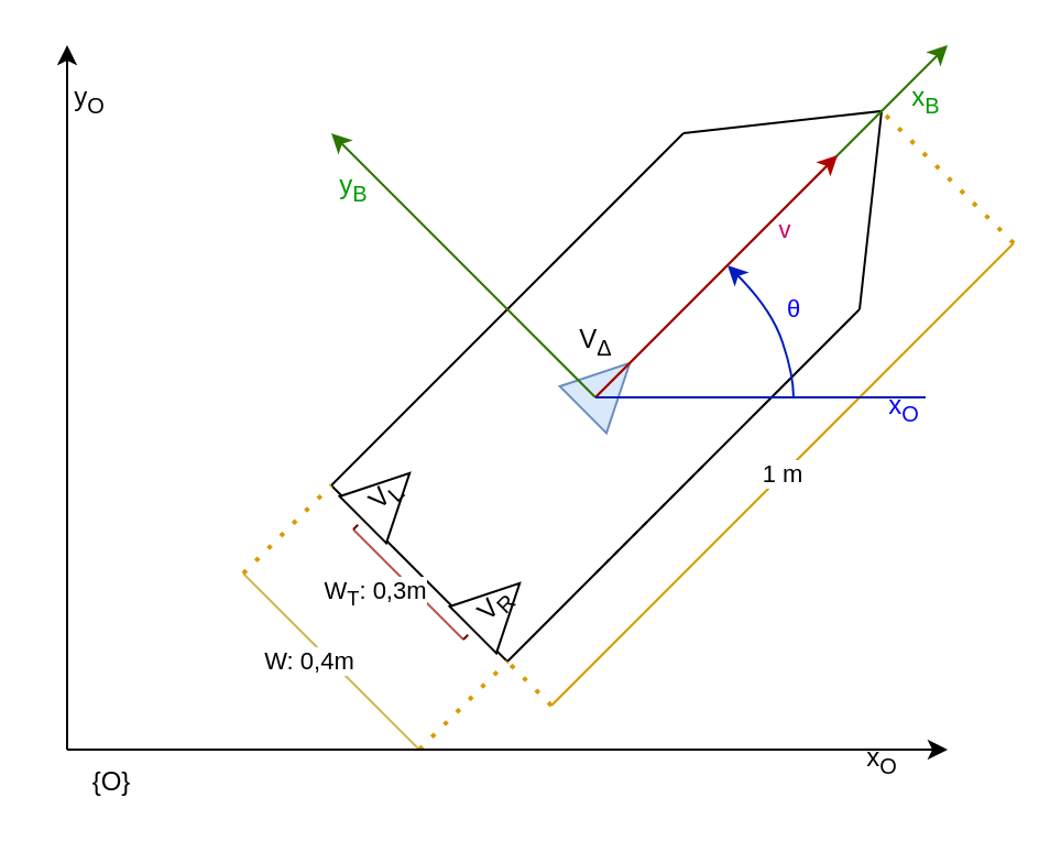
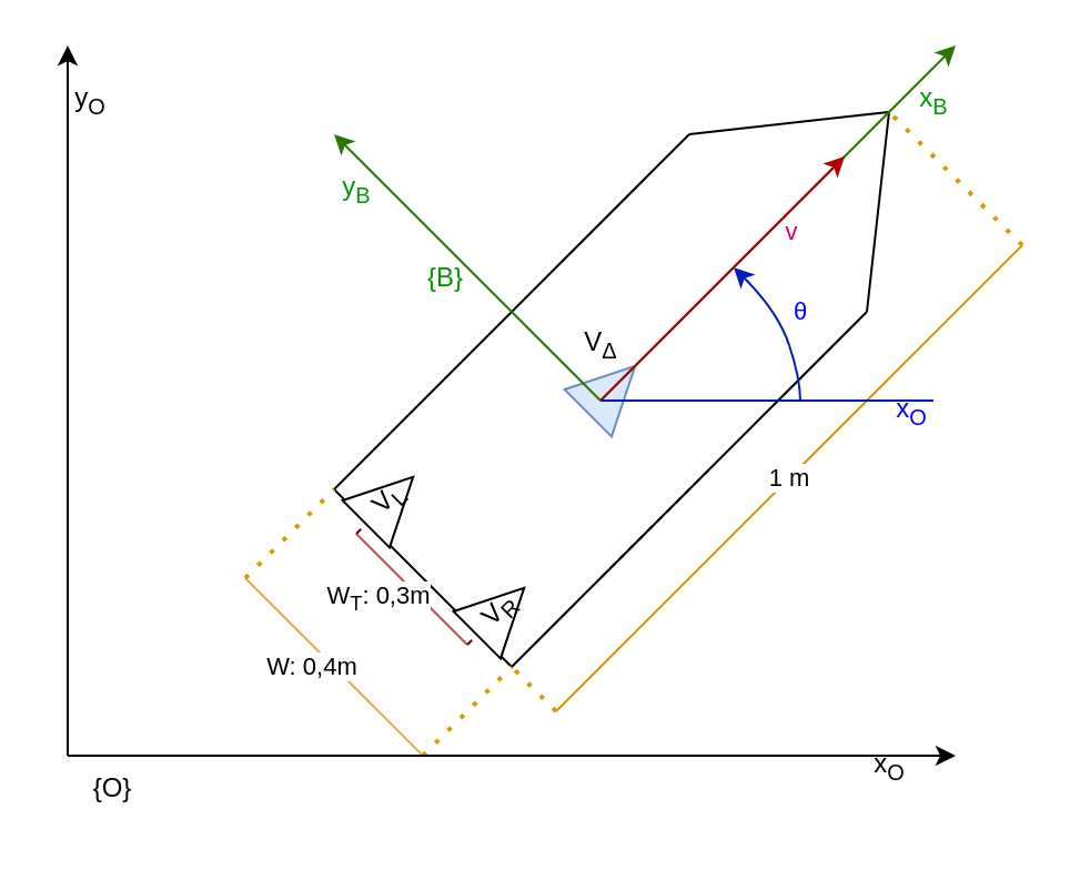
  <mxCell id="0" />
  <mxCell id="1" parent="0" />
  <mxCell id="2" value="" style="endArrow=none;html=1;rounded=0;" parent="1" edge="1"><mxGeometry width="50" height="50" relative="1" as="geometry"><mxPoint x="150" y="220" as="sourcePoint" /><mxPoint x="310" y="60" as="targetPoint" /></mxGeometry></mxCell>
  <mxCell id="3" value="" style="endArrow=none;html=1;rounded=0;" parent="1" edge="1"><mxGeometry width="50" height="50" relative="1" as="geometry"><mxPoint x="230" y="300" as="sourcePoint" /><mxPoint x="390" y="140" as="targetPoint" /></mxGeometry></mxCell>
  <mxCell id="4" value="" style="endArrow=none;html=1;rounded=0;" parent="1" edge="1"><mxGeometry width="50" height="50" relative="1" as="geometry"><mxPoint x="310" y="60" as="sourcePoint" /><mxPoint x="390" y="140" as="targetPoint" /><Array as="points"><mxPoint x="400" y="50" /></Array></mxGeometry></mxCell>
  <mxCell id="5" value="" style="endArrow=none;html=1;rounded=0;" parent="1" edge="1"><mxGeometry width="50" height="50" relative="1" as="geometry"><mxPoint x="230" y="300" as="sourcePoint" /><mxPoint x="150" y="220" as="targetPoint" /></mxGeometry></mxCell>
  <mxCell id="6" value="" style="triangle;whiteSpace=wrap;html=1;rotation=-45;fillColor=#dae8fc;strokeColor=#6c8ebf;" parent="1" vertex="1"><mxGeometry x="260" y="160" width="30" height="30" as="geometry" /></mxCell>
  <mxCell id="7" value="V&lt;sub&gt;R&lt;/sub&gt;" style="triangle;whiteSpace=wrap;html=1;rotation=-45;" parent="1" vertex="1"><mxGeometry x="210" y="260" width="30" height="30" as="geometry" /></mxCell>
  <mxCell id="8" value="W&lt;sub&gt;T&lt;/sub&gt;: 0,3m" style="endArrow=none;html=1;rounded=0;fillColor=#f8cecc;strokeColor=#b85450;" parent="1" edge="1"><mxGeometry x="0.2" y="14" width="50" height="50" relative="1" as="geometry"><mxPoint x="210" y="290" as="sourcePoint" /><mxPoint x="160" y="240" as="targetPoint" /><mxPoint as="offset" /></mxGeometry></mxCell>
  <mxCell id="9" value="W: 0,4m" style="endArrow=none;html=1;rounded=0;fillColor=#fff2cc;strokeColor=#d6b656;" parent="1" edge="1"><mxGeometry x="0.125" y="7" width="50" height="50" relative="1" as="geometry"><mxPoint x="190" y="340" as="sourcePoint" /><mxPoint x="110" y="260" as="targetPoint" /><mxPoint as="offset" /></mxGeometry></mxCell>
  <mxCell id="10" value="" style="endArrow=none;dashed=1;html=1;dashPattern=1 3;strokeWidth=2;rounded=0;fillColor=#ffe6cc;strokeColor=#d79b00;" parent="1" edge="1"><mxGeometry width="50" height="50" relative="1" as="geometry"><mxPoint x="190" y="340" as="sourcePoint" /><mxPoint x="230" y="300" as="targetPoint" /></mxGeometry></mxCell>
  <mxCell id="11" value="" style="endArrow=none;dashed=1;html=1;dashPattern=1 3;strokeWidth=2;rounded=0;fillColor=#ffe6cc;strokeColor=#d79b00;" parent="1" edge="1"><mxGeometry width="50" height="50" relative="1" as="geometry"><mxPoint x="110" y="260" as="sourcePoint" /><mxPoint x="150" y="220" as="targetPoint" /></mxGeometry></mxCell>
  <mxCell id="12" value="1 m" style="endArrow=none;html=1;rounded=0;fillColor=#ffe6cc;strokeColor=#d79b00;" parent="1" edge="1"><mxGeometry width="50" height="50" relative="1" as="geometry"><mxPoint x="250" y="320" as="sourcePoint" /><mxPoint x="460" y="110" as="targetPoint" /></mxGeometry></mxCell>
  <mxCell id="13" value="" style="endArrow=none;dashed=1;html=1;dashPattern=1 3;strokeWidth=2;rounded=0;fillColor=#ffe6cc;strokeColor=#d79b00;" parent="1" edge="1"><mxGeometry width="50" height="50" relative="1" as="geometry"><mxPoint x="460" y="110" as="sourcePoint" /><mxPoint x="400" y="50" as="targetPoint" /></mxGeometry></mxCell>
  <mxCell id="14" value="" style="endArrow=none;dashed=1;html=1;dashPattern=1 3;strokeWidth=2;rounded=0;fillColor=#ffe6cc;strokeColor=#d79b00;" parent="1" edge="1"><mxGeometry width="50" height="50" relative="1" as="geometry"><mxPoint x="250" y="320" as="sourcePoint" /><mxPoint x="230" y="300" as="targetPoint" /></mxGeometry></mxCell>
  <mxCell id="15" value="V&lt;sub&gt;L&lt;/sub&gt;" style="triangle;whiteSpace=wrap;html=1;rotation=-45;" parent="1" vertex="1"><mxGeometry x="160" y="210" width="30" height="30" as="geometry" /></mxCell>
  <mxCell id="16" value="" style="endArrow=classic;html=1;rounded=0;fillColor=#60a917;strokeColor=#2D7600;" parent="1" edge="1"><mxGeometry width="50" height="50" relative="1" as="geometry"><mxPoint x="270" y="180" as="sourcePoint" /><mxPoint x="430" y="20" as="targetPoint" /></mxGeometry></mxCell>
  <mxCell id="17" value="V&lt;sub&gt;Δ&lt;/sub&gt;" style="text;html=1;align=center;verticalAlign=middle;resizable=0;points=[];autosize=1;strokeColor=none;fillColor=none;" parent="1" vertex="1"><mxGeometry x="250" y="140" width="40" height="30" as="geometry" /></mxCell>
  <mxCell id="18" value="" style="endArrow=classic;html=1;rounded=0;fillColor=#60a917;strokeColor=#2D7600;" parent="1" edge="1"><mxGeometry width="50" height="50" relative="1" as="geometry"><mxPoint x="270" y="180" as="sourcePoint" /><mxPoint x="150" y="60" as="targetPoint" /></mxGeometry></mxCell>
+ <mxCell id="19" value="{B}" style="text;html=1;align=center;verticalAlign=middle;resizable=0;points=[];autosize=1;strokeColor=none;fillColor=none;fontColor=#009900;" parent="1" vertex="1"><mxGeometry x="180" y="110" width="40" height="30" as="geometry" /></mxCell>
  <mxCell id="20" value="y&lt;sub&gt;B&lt;/sub&gt;" style="text;html=1;align=center;verticalAlign=middle;resizable=0;points=[];autosize=1;strokeColor=none;fillColor=none;fontColor=#009900;" parent="1" vertex="1"><mxGeometry x="140" y="70" width="40" height="30" as="geometry" /></mxCell>
  <mxCell id="21" value="x&lt;sub&gt;B&lt;/sub&gt;" style="text;html=1;align=center;verticalAlign=middle;resizable=0;points=[];autosize=1;strokeColor=none;fillColor=none;fontColor=#009900;" parent="1" vertex="1"><mxGeometry x="400" y="30" width="40" height="30" as="geometry" /></mxCell>
  <mxCell id="22" value="" style="endArrow=classic;html=1;rounded=0;fontColor=#009900;" parent="1" edge="1"><mxGeometry width="50" height="50" relative="1" as="geometry"><mxPoint x="30" y="340" as="sourcePoint" /><mxPoint x="30" y="20" as="targetPoint" /></mxGeometry></mxCell>
  <mxCell id="23" value="" style="endArrow=classic;html=1;rounded=0;fontColor=#009900;" parent="1" edge="1"><mxGeometry width="50" height="50" relative="1" as="geometry"><mxPoint x="30" y="340" as="sourcePoint" /><mxPoint x="430" y="340" as="targetPoint" /></mxGeometry></mxCell>
  <mxCell id="24" value="&lt;font color=&quot;#000000&quot;&gt;{O}&lt;/font&gt;" style="text;html=1;align=center;verticalAlign=middle;resizable=0;points=[];autosize=1;strokeColor=none;fillColor=none;fontColor=#009900;" parent="1" vertex="1"><mxGeometry x="30" y="340" width="40" height="30" as="geometry" /></mxCell>
  <mxCell id="25" value="x&lt;sub&gt;O&lt;/sub&gt;" style="text;html=1;align=center;verticalAlign=middle;resizable=0;points=[];autosize=1;strokeColor=none;fillColor=none;fontColor=#000000;" parent="1" vertex="1"><mxGeometry x="380" y="330" width="40" height="30" as="geometry" /></mxCell>
  <mxCell id="26" value="y&lt;sub&gt;O&lt;/sub&gt;" style="text;html=1;align=center;verticalAlign=middle;resizable=0;points=[];autosize=1;strokeColor=none;fillColor=none;fontColor=#000000;" parent="1" vertex="1"><mxGeometry x="20" y="30" width="40" height="30" as="geometry" /></mxCell>
  <mxCell id="27" value="v" style="endArrow=classic;html=1;rounded=0;fontColor=#CC0066;fillColor=#e51400;strokeColor=#B20000;" parent="1" edge="1"><mxGeometry x="0.47" y="-7" width="50" height="50" relative="1" as="geometry"><mxPoint x="270" y="180" as="sourcePoint" /><mxPoint x="380" y="70" as="targetPoint" /><mxPoint as="offset" /></mxGeometry></mxCell>
  <mxCell id="28" value="" style="endArrow=none;dashed=1;html=1;rounded=0;fontColor=#CC0066;" parent="1" edge="1"><mxGeometry width="50" height="50" relative="1" as="geometry"><mxPoint x="270" y="260" as="sourcePoint" /><mxPoint x="320" y="210" as="targetPoint" /></mxGeometry></mxCell>
  <mxCell id="29" value="" style="endArrow=none;html=1;rounded=0;fontColor=#CC0066;fillColor=#0050ef;strokeColor=#001DBC;" parent="1" edge="1"><mxGeometry width="50" height="50" relative="1" as="geometry"><mxPoint x="270" y="180" as="sourcePoint" /><mxPoint x="420" y="180" as="targetPoint" /></mxGeometry></mxCell>
  <mxCell id="30" value="" style="curved=1;endArrow=classic;html=1;rounded=0;fontColor=#0000FF;fillColor=#0050ef;strokeColor=#001DBC;" parent="1" edge="1"><mxGeometry width="50" height="50" relative="1" as="geometry"><mxPoint x="360" y="180" as="sourcePoint" /><mxPoint x="330" y="120" as="targetPoint" /><Array as="points"><mxPoint x="360" y="180" /><mxPoint x="360" y="170" /><mxPoint x="350" y="140" /></Array></mxGeometry></mxCell>
  <mxCell id="31" value="θ" style="edgeLabel;html=1;align=center;verticalAlign=middle;resizable=0;points=[];fontColor=#0000FF;" parent="30" vertex="1" connectable="0"><mxGeometry x="-0.092" y="-1" relative="1" as="geometry"><mxPoint x="6" y="-9" as="offset" /></mxGeometry></mxCell>
  <mxCell id="32" value="" style="endArrow=none;dashed=1;html=1;rounded=0;fontColor=#0000FF;entryX=0;entryY=0.5;entryDx=0;entryDy=0;fillColor=#a20025;strokeColor=#6F0000;" parent="1" target="7" edge="1"><mxGeometry width="50" height="50" relative="1" as="geometry"><mxPoint x="210" y="290" as="sourcePoint" /><mxPoint x="250" y="210" as="targetPoint" /></mxGeometry></mxCell>
  <mxCell id="33" value="" style="endArrow=none;dashed=1;html=1;rounded=0;fontColor=#0000FF;entryX=0;entryY=0.5;entryDx=0;entryDy=0;fillColor=#a20025;strokeColor=#6F0000;" parent="1" edge="1"><mxGeometry width="50" height="50" relative="1" as="geometry"><mxPoint x="160" y="240" as="sourcePoint" /><mxPoint x="164.393" y="235.607" as="targetPoint" /></mxGeometry></mxCell>
  <mxCell id="34" value="x&lt;sub&gt;O&lt;/sub&gt;" style="text;html=1;align=center;verticalAlign=middle;resizable=0;points=[];autosize=1;strokeColor=none;fillColor=none;fontColor=#0000FF;" vertex="1" parent="1"><mxGeometry x="390" y="170" width="40" height="30" as="geometry" /></mxCell>
